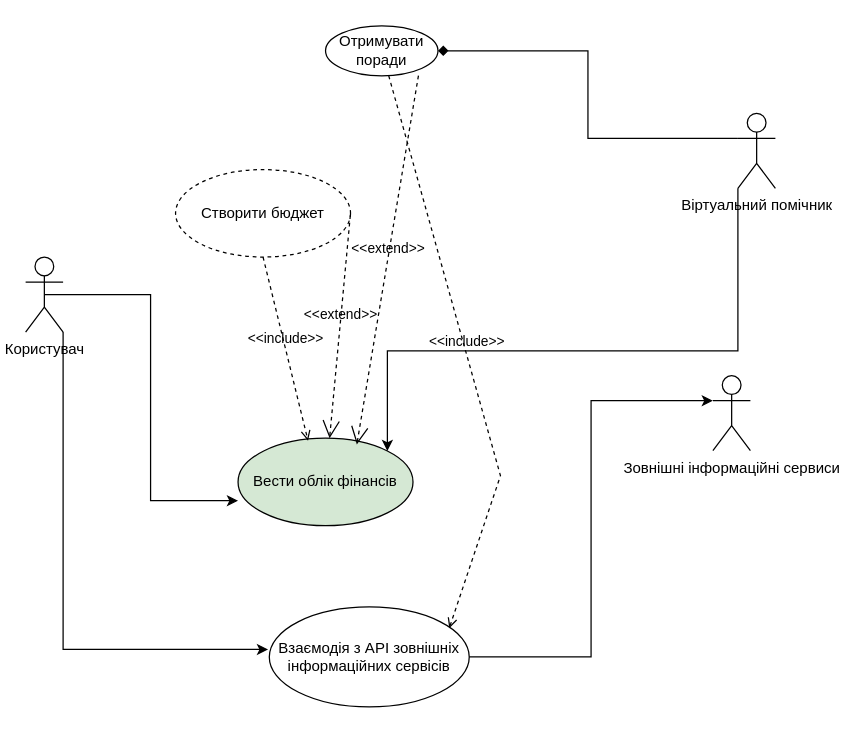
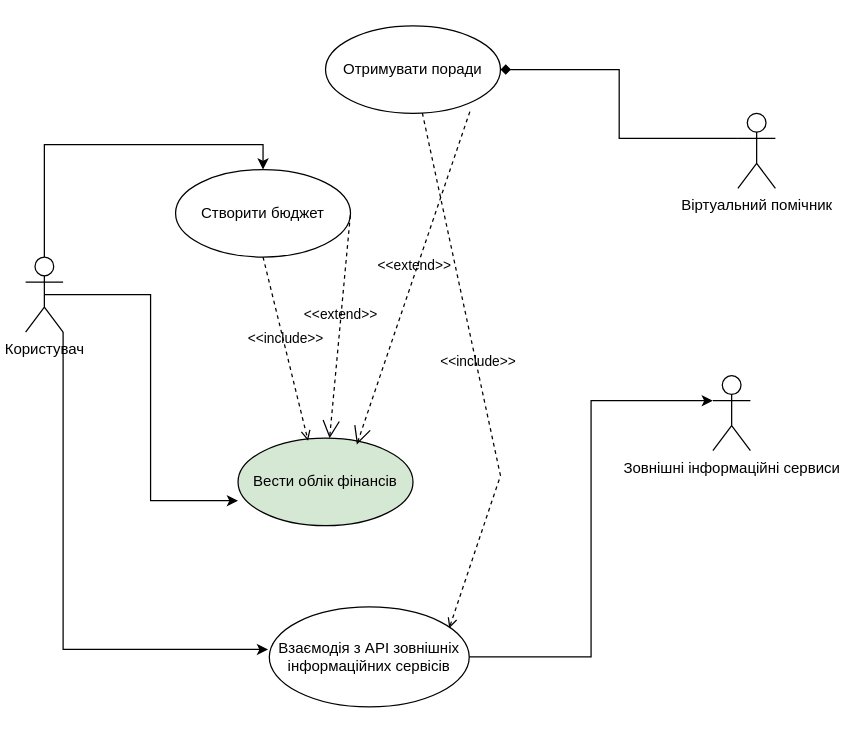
  <mxCell id="0" />
  <mxCell id="1" parent="0" />
+ <mxCell id="2" style="edgeStyle=orthogonalEdgeStyle;rounded=0;orthogonalLoop=1;jettySize=auto;html=1;exitX=0.5;exitY=0;exitDx=0;exitDy=0;exitPerimeter=0;entryX=0.5;entryY=0;entryDx=0;entryDy=0;" edge="1" parent="1" source="3" target="8"><mxGeometry relative="1" as="geometry" /></mxCell>
  <mxCell id="3" value="Користувач&lt;br&gt;" style="shape=umlActor;verticalLabelPosition=bottom;verticalAlign=top;html=1;outlineConnect=0;" vertex="1" parent="1"><mxGeometry x="20" y="205" width="30" height="60" as="geometry" /></mxCell>
  <mxCell id="4" style="edgeStyle=orthogonalEdgeStyle;rounded=0;orthogonalLoop=1;jettySize=auto;html=1;exitX=0;exitY=0.333;exitDx=0;exitDy=0;exitPerimeter=0;entryX=1;entryY=0.5;entryDx=0;entryDy=0;endArrow=diamond;" edge="1" parent="1" source="6" target="10"><mxGeometry relative="1" as="geometry" /></mxCell>
- <mxCell id="5" style="edgeStyle=orthogonalEdgeStyle;rounded=0;orthogonalLoop=1;jettySize=auto;html=1;exitX=0;exitY=1;exitDx=0;exitDy=0;exitPerimeter=0;entryX=1;entryY=0;entryDx=0;entryDy=0;" edge="1" parent="1" source="6" target="9"><mxGeometry relative="1" as="geometry"><Array as="points"><mxPoint x="590" y="280" /><mxPoint x="310" y="280" /></Array></mxGeometry></mxCell>
  <mxCell id="6" value="Віртуальний помічник&lt;br&gt;" style="shape=umlActor;verticalLabelPosition=bottom;verticalAlign=top;html=1;outlineConnect=0;" vertex="1" parent="1"><mxGeometry x="590" y="90" width="30" height="60" as="geometry" /></mxCell>
  <mxCell id="7" value="Зовнішні інформаційні сервиси&lt;br&gt;" style="shape=umlActor;verticalLabelPosition=bottom;verticalAlign=top;html=1;outlineConnect=0;" vertex="1" parent="1"><mxGeometry x="570" y="300" width="30" height="60" as="geometry" /></mxCell>
- <mxCell id="8" value="Створити бюджет" style="ellipse;whiteSpace=wrap;html=1;dashed=1;" vertex="1" parent="1"><mxGeometry x="140" y="135" width="140" height="70" as="geometry" /></mxCell>
+ <mxCell id="8" value="Створити бюджет" style="ellipse;whiteSpace=wrap;html=1;" vertex="1" parent="1"><mxGeometry x="140" y="135" width="140" height="70" as="geometry" /></mxCell>
  <mxCell id="9" value="Вести облік фінансів" style="ellipse;whiteSpace=wrap;html=1;fillColor=#d5e8d4;" vertex="1" parent="1"><mxGeometry x="190" y="350" width="140" height="70" as="geometry" /></mxCell>
- <mxCell id="10" value="Отримувати поради" style="ellipse;whiteSpace=wrap;html=1;" vertex="1" parent="1"><mxGeometry x="260" y="20" width="90" height="40" as="geometry" /></mxCell>
+ <mxCell id="10" value="Отримувати поради" style="ellipse;whiteSpace=wrap;html=1;" vertex="1" parent="1"><mxGeometry x="260" y="20" width="140" height="70" as="geometry" /></mxCell>
  <mxCell id="11" value="Взаємодія з API зовнішніх інформаційних сервісів" style="ellipse;whiteSpace=wrap;html=1;" vertex="1" parent="1"><mxGeometry x="215" y="485" width="160" height="80" as="geometry" /></mxCell>
  <mxCell id="12" style="edgeStyle=orthogonalEdgeStyle;rounded=0;orthogonalLoop=1;jettySize=auto;html=1;exitX=1;exitY=1;exitDx=0;exitDy=0;exitPerimeter=0;entryX=-0.006;entryY=0.425;entryDx=0;entryDy=0;entryPerimeter=0;" edge="1" parent="1" source="3" target="11"><mxGeometry relative="1" as="geometry" /></mxCell>
  <mxCell id="13" style="edgeStyle=orthogonalEdgeStyle;rounded=0;orthogonalLoop=1;jettySize=auto;html=1;exitX=0.5;exitY=0.5;exitDx=0;exitDy=0;exitPerimeter=0;entryX=0;entryY=0.714;entryDx=0;entryDy=0;entryPerimeter=0;" edge="1" parent="1" source="3" target="9"><mxGeometry relative="1" as="geometry" /></mxCell>
  <mxCell id="14" style="edgeStyle=orthogonalEdgeStyle;rounded=0;orthogonalLoop=1;jettySize=auto;html=1;exitX=1;exitY=0.5;exitDx=0;exitDy=0;entryX=0;entryY=0.333;entryDx=0;entryDy=0;entryPerimeter=0;" edge="1" parent="1" source="11" target="7"><mxGeometry relative="1" as="geometry" /></mxCell>
  <mxCell id="15" value="&amp;lt;&amp;lt;include&amp;gt;&amp;gt;" style="edgeStyle=none;html=1;endArrow=open;verticalAlign=bottom;dashed=1;labelBackgroundColor=none;rounded=0;exitX=0.5;exitY=1;exitDx=0;exitDy=0;entryX=0.4;entryY=0.029;entryDx=0;entryDy=0;entryPerimeter=0;" edge="1" parent="1" source="8" target="9"><mxGeometry width="160" relative="1" as="geometry"><mxPoint x="300" y="280" as="sourcePoint" /><mxPoint x="460" y="280" as="targetPoint" /></mxGeometry></mxCell>
  <mxCell id="16" value="&amp;lt;&amp;lt;include&amp;gt;&amp;gt;" style="edgeStyle=none;html=1;endArrow=open;verticalAlign=bottom;dashed=1;labelBackgroundColor=none;rounded=0;entryX=0.9;entryY=0.213;entryDx=0;entryDy=0;entryPerimeter=0;" edge="1" parent="1" source="10" target="11"><mxGeometry width="160" relative="1" as="geometry"><mxPoint x="300" y="280" as="sourcePoint" /><mxPoint x="460" y="280" as="targetPoint" /><Array as="points"><mxPoint x="400" y="380" /></Array></mxGeometry></mxCell>
  <mxCell id="17" value="&amp;lt;&amp;lt;extend&amp;gt;&amp;gt;" style="edgeStyle=none;html=1;startArrow=open;endArrow=none;startSize=12;verticalAlign=bottom;dashed=1;labelBackgroundColor=none;rounded=0;entryX=1;entryY=0.5;entryDx=0;entryDy=0;" edge="1" parent="1" source="9" target="8"><mxGeometry width="160" relative="1" as="geometry"><mxPoint x="300" y="280" as="sourcePoint" /><mxPoint x="460" y="280" as="targetPoint" /></mxGeometry></mxCell>
  <mxCell id="18" value="&amp;lt;&amp;lt;extend&amp;gt;&amp;gt;" style="edgeStyle=none;html=1;startArrow=open;endArrow=none;startSize=12;verticalAlign=bottom;dashed=1;labelBackgroundColor=none;rounded=0;entryX=0.829;entryY=0.957;entryDx=0;entryDy=0;entryPerimeter=0;exitX=0.679;exitY=0.071;exitDx=0;exitDy=0;exitPerimeter=0;" edge="1" parent="1" source="9" target="10"><mxGeometry width="160" relative="1" as="geometry"><mxPoint x="300" y="280" as="sourcePoint" /><mxPoint x="460" y="280" as="targetPoint" /></mxGeometry></mxCell>
